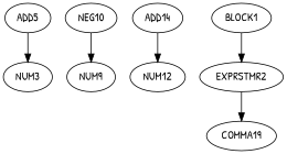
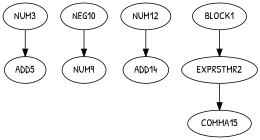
  digraph {
    fontname="Patrick Hand"
    node [fontname="Patrick Hand"]
    edge [fontname="Patrick Hand"]
    ADD5
    NUM3
    NEG10
    NUM9
    ADD14
    NUM12
    EXPRSTMR2
-   COMMA15 [label=COMMA19]
+   COMMA15
    BLOCK1
-   ADD5 -> NUM3
+   NUM3 -> ADD5
    NEG10 -> NUM9
-   ADD14 -> NUM12
+   NUM12 -> ADD14
    EXPRSTMR2 -> COMMA15
    BLOCK1 -> EXPRSTMR2
  }
